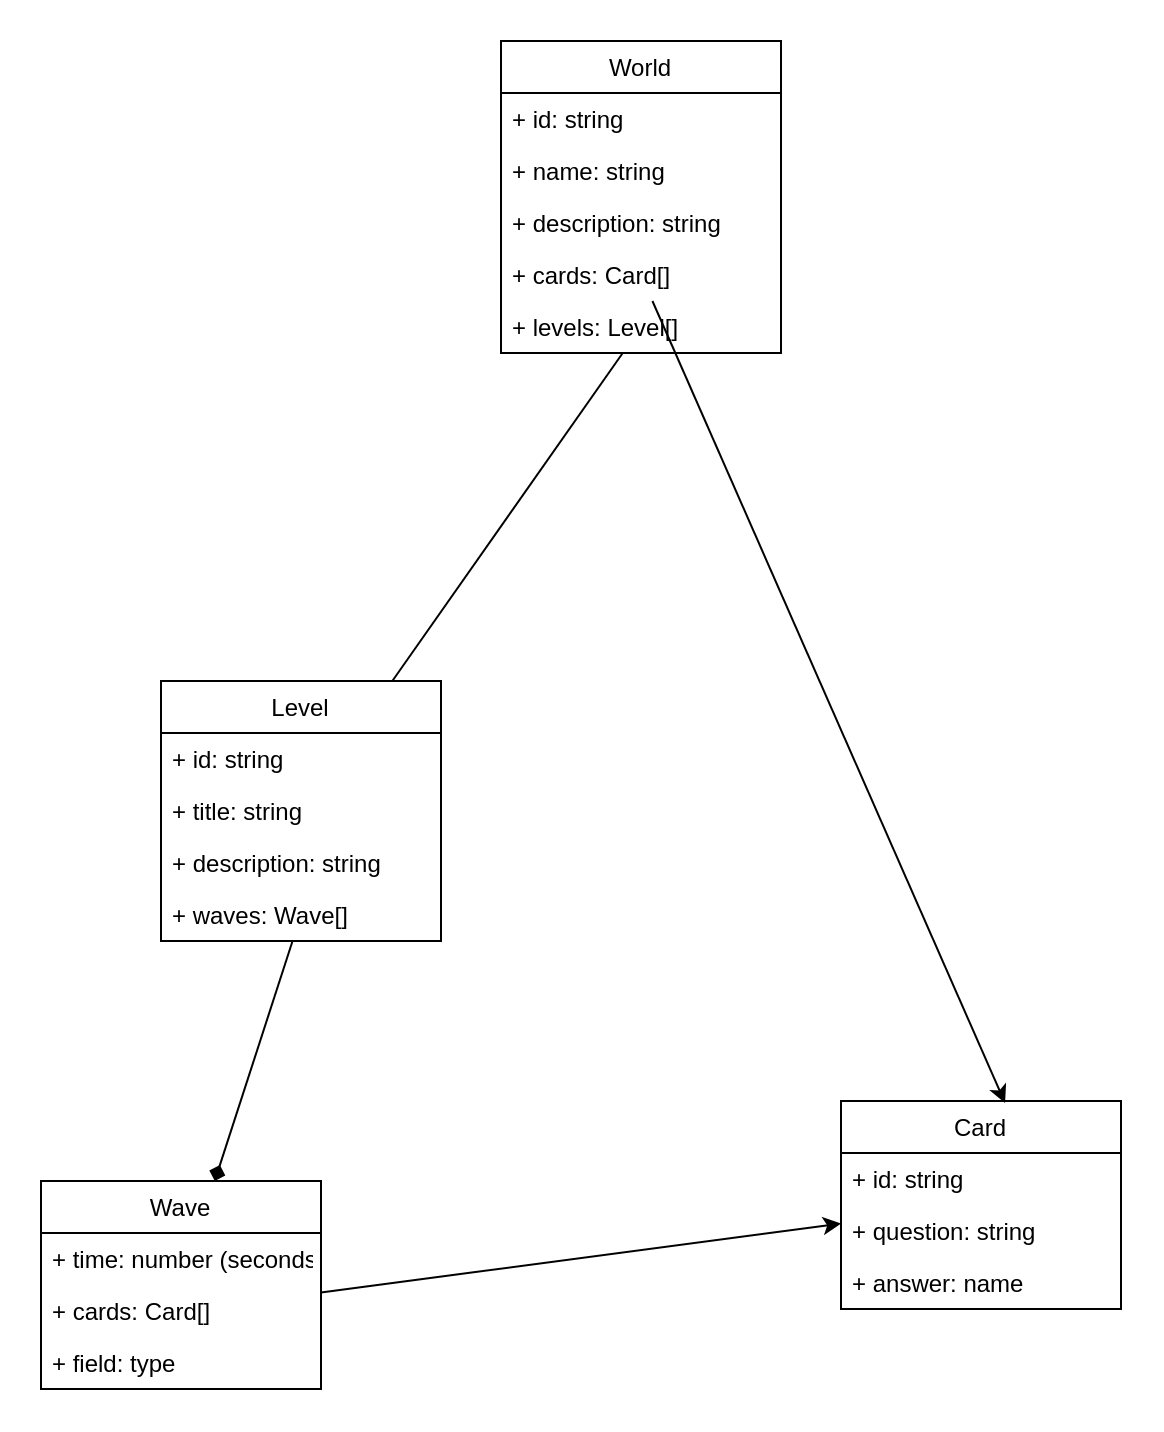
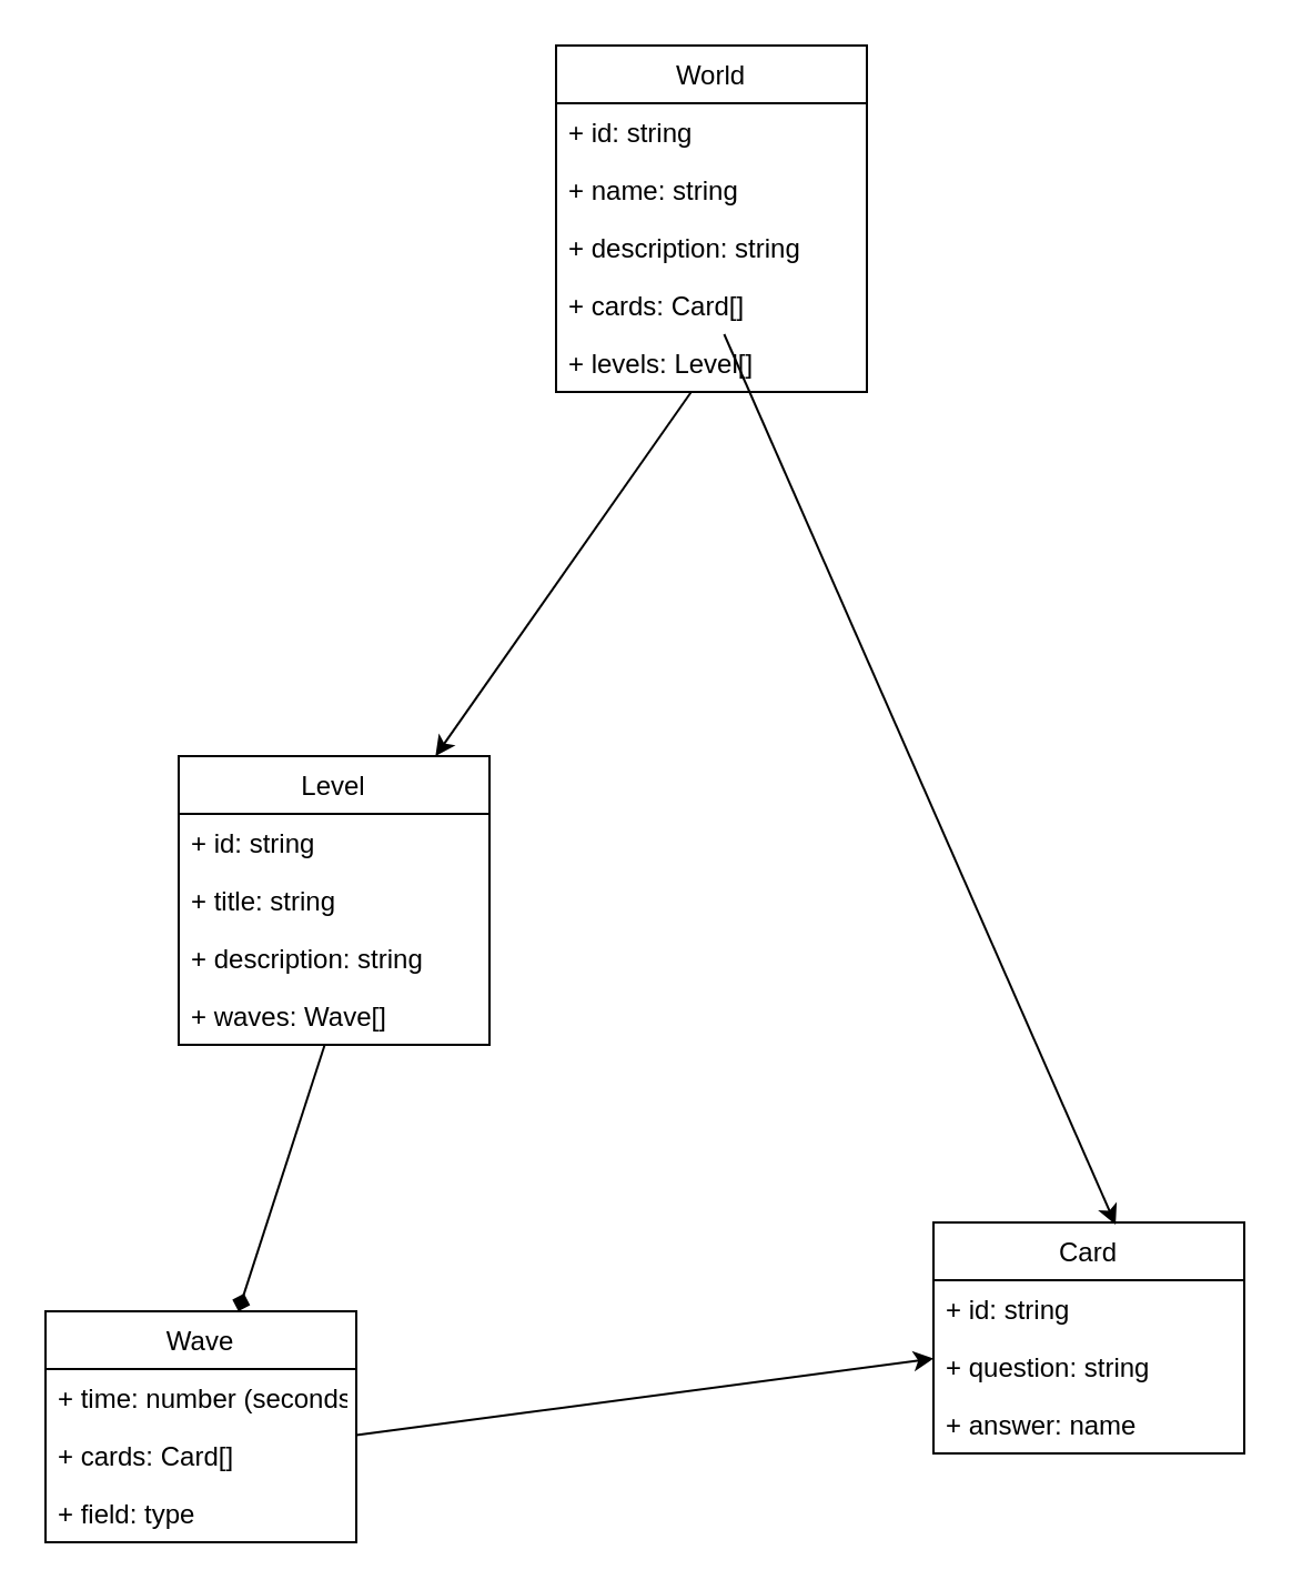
  <mxCell id="0" />
  <mxCell id="1" parent="0" />
  <mxCell id="2" value="World" style="swimlane;fontStyle=0;childLayout=stackLayout;horizontal=1;startSize=26;fillColor=none;horizontalStack=0;resizeParent=1;resizeParentMax=0;resizeLast=0;collapsible=1;marginBottom=0;" parent="1" vertex="1"><mxGeometry x="250" y="20" width="140" height="156" as="geometry"><mxRectangle x="300" y="100" width="60" height="26" as="alternateBounds" /></mxGeometry></mxCell>
  <mxCell id="3" value="+ id: string&#10;" style="text;strokeColor=none;fillColor=none;align=left;verticalAlign=top;spacingLeft=4;spacingRight=4;overflow=hidden;rotatable=0;points=[[0,0.5],[1,0.5]];portConstraint=eastwest;" parent="2" vertex="1"><mxGeometry y="26" width="140" height="26" as="geometry" /></mxCell>
  <mxCell id="4" value="+ name: string" style="text;strokeColor=none;fillColor=none;align=left;verticalAlign=top;spacingLeft=4;spacingRight=4;overflow=hidden;rotatable=0;points=[[0,0.5],[1,0.5]];portConstraint=eastwest;" parent="2" vertex="1"><mxGeometry y="52" width="140" height="26" as="geometry" /></mxCell>
  <mxCell id="5" value="+ description: string" style="text;strokeColor=none;fillColor=none;align=left;verticalAlign=top;spacingLeft=4;spacingRight=4;overflow=hidden;rotatable=0;points=[[0,0.5],[1,0.5]];portConstraint=eastwest;" parent="2" vertex="1"><mxGeometry y="78" width="140" height="26" as="geometry" /></mxCell>
  <mxCell id="6" value="+ cards: Card[]" style="text;strokeColor=none;fillColor=none;align=left;verticalAlign=top;spacingLeft=4;spacingRight=4;overflow=hidden;rotatable=0;points=[[0,0.5],[1,0.5]];portConstraint=eastwest;" parent="2" vertex="1"><mxGeometry y="104" width="140" height="26" as="geometry" /></mxCell>
  <mxCell id="7" value="+ levels: Level[]" style="text;strokeColor=none;fillColor=none;align=left;verticalAlign=top;spacingLeft=4;spacingRight=4;overflow=hidden;rotatable=0;points=[[0,0.5],[1,0.5]];portConstraint=eastwest;" parent="2" vertex="1"><mxGeometry y="130" width="140" height="26" as="geometry" /></mxCell>
  <mxCell id="8" value="Card" style="swimlane;fontStyle=0;childLayout=stackLayout;horizontal=1;startSize=26;fillColor=none;horizontalStack=0;resizeParent=1;resizeParentMax=0;resizeLast=0;collapsible=1;marginBottom=0;" parent="1" vertex="1"><mxGeometry x="420" y="550" width="140" height="104" as="geometry"><mxRectangle x="420" y="320" width="60" height="26" as="alternateBounds" /></mxGeometry></mxCell>
  <mxCell id="9" value="+ id: string" style="text;strokeColor=none;fillColor=none;align=left;verticalAlign=top;spacingLeft=4;spacingRight=4;overflow=hidden;rotatable=0;points=[[0,0.5],[1,0.5]];portConstraint=eastwest;" parent="8" vertex="1"><mxGeometry y="26" width="140" height="26" as="geometry" /></mxCell>
  <mxCell id="10" value="+ question: string" style="text;strokeColor=none;fillColor=none;align=left;verticalAlign=top;spacingLeft=4;spacingRight=4;overflow=hidden;rotatable=0;points=[[0,0.5],[1,0.5]];portConstraint=eastwest;" parent="8" vertex="1"><mxGeometry y="52" width="140" height="26" as="geometry" /></mxCell>
  <mxCell id="11" value="+ answer: name" style="text;strokeColor=none;fillColor=none;align=left;verticalAlign=top;spacingLeft=4;spacingRight=4;overflow=hidden;rotatable=0;points=[[0,0.5],[1,0.5]];portConstraint=eastwest;" parent="8" vertex="1"><mxGeometry y="78" width="140" height="26" as="geometry" /></mxCell>
  <mxCell id="12" value="" style="endArrow=classic;html=1;entryX=0.586;entryY=0.01;entryDx=0;entryDy=0;entryPerimeter=0;" parent="1" source="6" target="8" edge="1"><mxGeometry width="50" height="50" relative="1" as="geometry"><mxPoint x="230" y="370" as="sourcePoint" /><mxPoint x="290" y="350" as="targetPoint" /></mxGeometry></mxCell>
  <mxCell id="13" value="Level" style="swimlane;fontStyle=0;childLayout=stackLayout;horizontal=1;startSize=26;fillColor=none;horizontalStack=0;resizeParent=1;resizeParentMax=0;resizeLast=0;collapsible=1;marginBottom=0;" parent="1" vertex="1"><mxGeometry x="80" y="340" width="140" height="130" as="geometry"><mxRectangle x="344" y="380" width="60" height="26" as="alternateBounds" /></mxGeometry></mxCell>
  <mxCell id="14" value="+ id: string" style="text;strokeColor=none;fillColor=none;align=left;verticalAlign=top;spacingLeft=4;spacingRight=4;overflow=hidden;rotatable=0;points=[[0,0.5],[1,0.5]];portConstraint=eastwest;" parent="13" vertex="1"><mxGeometry y="26" width="140" height="26" as="geometry" /></mxCell>
  <mxCell id="15" value="+ title: string" style="text;strokeColor=none;fillColor=none;align=left;verticalAlign=top;spacingLeft=4;spacingRight=4;overflow=hidden;rotatable=0;points=[[0,0.5],[1,0.5]];portConstraint=eastwest;" parent="13" vertex="1"><mxGeometry y="52" width="140" height="26" as="geometry" /></mxCell>
  <mxCell id="16" value="+ description: string" style="text;strokeColor=none;fillColor=none;align=left;verticalAlign=top;spacingLeft=4;spacingRight=4;overflow=hidden;rotatable=0;points=[[0,0.5],[1,0.5]];portConstraint=eastwest;" parent="13" vertex="1"><mxGeometry y="78" width="140" height="26" as="geometry" /></mxCell>
  <mxCell id="17" value="+ waves: Wave[]" style="text;strokeColor=none;fillColor=none;align=left;verticalAlign=top;spacingLeft=4;spacingRight=4;overflow=hidden;rotatable=0;points=[[0,0.5],[1,0.5]];portConstraint=eastwest;" parent="13" vertex="1"><mxGeometry y="104" width="140" height="26" as="geometry" /></mxCell>
- <mxCell id="18" value="" style="endArrow=none;html=1;" parent="1" source="7" target="13" edge="1"><mxGeometry width="50" height="50" relative="1" as="geometry"><mxPoint x="240" y="370" as="sourcePoint" /><mxPoint x="290" y="320" as="targetPoint" /></mxGeometry></mxCell>
+ <mxCell id="18" value="" style="endArrow=classic;html=1;" parent="1" source="7" target="13" edge="1"><mxGeometry width="50" height="50" relative="1" as="geometry"><mxPoint x="240" y="370" as="sourcePoint" /><mxPoint x="290" y="320" as="targetPoint" /></mxGeometry></mxCell>
  <mxCell id="19" value="Wave" style="swimlane;fontStyle=0;childLayout=stackLayout;horizontal=1;startSize=26;fillColor=none;horizontalStack=0;resizeParent=1;resizeParentMax=0;resizeLast=0;collapsible=1;marginBottom=0;" parent="1" vertex="1"><mxGeometry x="20" y="590" width="140" height="104" as="geometry" /></mxCell>
  <mxCell id="20" value="+ time: number (seconds)" style="text;strokeColor=none;fillColor=none;align=left;verticalAlign=top;spacingLeft=4;spacingRight=4;overflow=hidden;rotatable=0;points=[[0,0.5],[1,0.5]];portConstraint=eastwest;" parent="19" vertex="1"><mxGeometry y="26" width="140" height="26" as="geometry" /></mxCell>
  <mxCell id="21" value="+ cards: Card[]" style="text;strokeColor=none;fillColor=none;align=left;verticalAlign=top;spacingLeft=4;spacingRight=4;overflow=hidden;rotatable=0;points=[[0,0.5],[1,0.5]];portConstraint=eastwest;" parent="19" vertex="1"><mxGeometry y="52" width="140" height="26" as="geometry" /></mxCell>
  <mxCell id="22" value="+ field: type" style="text;strokeColor=none;fillColor=none;align=left;verticalAlign=top;spacingLeft=4;spacingRight=4;overflow=hidden;rotatable=0;points=[[0,0.5],[1,0.5]];portConstraint=eastwest;" parent="19" vertex="1"><mxGeometry y="78" width="140" height="26" as="geometry" /></mxCell>
  <mxCell id="23" value="" style="endArrow=diamond;html=1;" parent="1" source="17" target="19" edge="1"><mxGeometry width="50" height="50" relative="1" as="geometry"><mxPoint x="240" y="580" as="sourcePoint" /><mxPoint x="290" y="530" as="targetPoint" /></mxGeometry></mxCell>
  <mxCell id="24" value="" style="endArrow=classic;html=1;" parent="1" source="21" target="8" edge="1"><mxGeometry width="50" height="50" relative="1" as="geometry"><mxPoint x="330" y="500" as="sourcePoint" /><mxPoint x="380" y="450" as="targetPoint" /></mxGeometry></mxCell>
